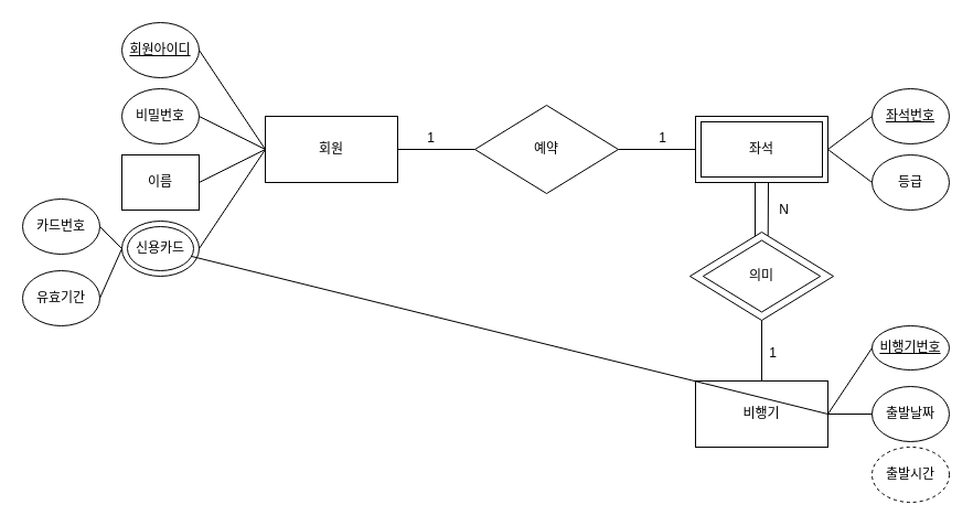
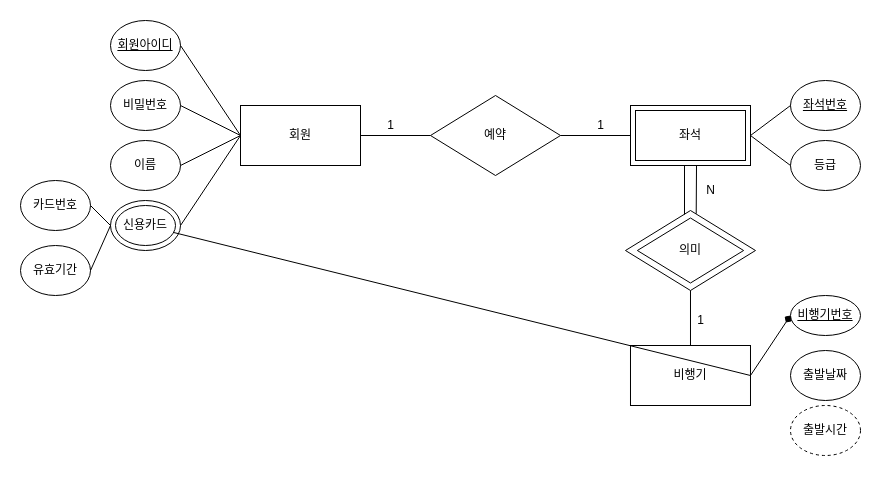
  <mxCell id="0" />
  <mxCell id="1" parent="0" />
  <mxCell id="2" value="&lt;u&gt;회원아이디&lt;/u&gt;" style="ellipse;whiteSpace=wrap;html=1;" vertex="1" parent="1"><mxGeometry x="110" y="20" width="70" height="50" as="geometry" /></mxCell>
  <mxCell id="3" value="비밀번호" style="ellipse;whiteSpace=wrap;html=1;" vertex="1" parent="1"><mxGeometry x="110" y="80" width="70" height="50" as="geometry" /></mxCell>
- <mxCell id="4" value="이름" style="whiteSpace=wrap;html=1;rounded=0;" vertex="1" parent="1"><mxGeometry x="110" y="140" width="70" height="50" as="geometry" /></mxCell>
+ <mxCell id="4" value="이름" style="ellipse;whiteSpace=wrap;html=1;" vertex="1" parent="1"><mxGeometry x="110" y="140" width="70" height="50" as="geometry" /></mxCell>
  <mxCell id="5" value="" style="ellipse;whiteSpace=wrap;html=1;" vertex="1" parent="1"><mxGeometry x="110" y="200" width="70" height="50" as="geometry" /></mxCell>
  <mxCell id="6" value="신용카드" style="ellipse;whiteSpace=wrap;html=1;" vertex="1" parent="1"><mxGeometry x="115" y="205" width="60" height="40" as="geometry" /></mxCell>
  <mxCell id="7" value="카드번호" style="ellipse;whiteSpace=wrap;html=1;" vertex="1" parent="1"><mxGeometry x="20" y="180" width="70" height="50" as="geometry" /></mxCell>
  <mxCell id="8" value="유효기간" style="ellipse;whiteSpace=wrap;html=1;" vertex="1" parent="1"><mxGeometry x="20" y="245" width="70" height="50" as="geometry" /></mxCell>
  <mxCell id="9" value="회원" style="rounded=0;whiteSpace=wrap;html=1;" vertex="1" parent="1"><mxGeometry x="240" y="105" width="120" height="60" as="geometry" /></mxCell>
  <mxCell id="10" value="예약" style="rhombus;whiteSpace=wrap;html=1;" vertex="1" parent="1"><mxGeometry x="430" y="95" width="130" height="80" as="geometry" /></mxCell>
  <mxCell id="11" value="회원" style="rounded=0;whiteSpace=wrap;html=1;" vertex="1" parent="1"><mxGeometry x="630" y="105" width="120" height="60" as="geometry" /></mxCell>
  <mxCell id="12" value="좌석" style="rounded=0;whiteSpace=wrap;html=1;" vertex="1" parent="1"><mxGeometry x="635" y="110" width="110" height="50" as="geometry" /></mxCell>
  <mxCell id="13" value="" style="rhombus;whiteSpace=wrap;html=1;" vertex="1" parent="1"><mxGeometry x="624.99" y="210" width="130" height="80" as="geometry" /></mxCell>
  <mxCell id="14" value="의미" style="rhombus;whiteSpace=wrap;html=1;" vertex="1" parent="1"><mxGeometry x="636.86" y="217.5" width="106.25" height="65" as="geometry" /></mxCell>
  <mxCell id="15" value="비행기" style="rounded=0;whiteSpace=wrap;html=1;" vertex="1" parent="1"><mxGeometry x="629.99" y="345" width="120" height="60" as="geometry" /></mxCell>
  <mxCell id="16" value="&lt;u&gt;좌석번호&lt;/u&gt;" style="ellipse;whiteSpace=wrap;html=1;" vertex="1" parent="1"><mxGeometry x="790" y="80" width="70" height="50" as="geometry" /></mxCell>
  <mxCell id="17" value="등급" style="ellipse;whiteSpace=wrap;html=1;" vertex="1" parent="1"><mxGeometry x="790" y="140" width="70" height="50" as="geometry" /></mxCell>
  <mxCell id="18" value="&lt;u&gt;비행기번호&lt;/u&gt;" style="ellipse;whiteSpace=wrap;html=1;" vertex="1" parent="1"><mxGeometry x="790" y="295" width="70" height="40" as="geometry" /></mxCell>
  <mxCell id="19" value="출발날짜" style="ellipse;whiteSpace=wrap;html=1;" vertex="1" parent="1"><mxGeometry x="790" y="350" width="70" height="50" as="geometry" /></mxCell>
  <mxCell id="20" value="출발시간" style="ellipse;whiteSpace=wrap;html=1;dashed=1;" vertex="1" parent="1"><mxGeometry x="790" y="405" width="70" height="50" as="geometry" /></mxCell>
  <mxCell id="21" value="" style="endArrow=none;html=1;exitX=1;exitY=0.5;exitDx=0;exitDy=0;entryX=0;entryY=0.5;entryDx=0;entryDy=0;" edge="1" parent="1" source="7" target="5"><mxGeometry width="50" height="50" relative="1" as="geometry"><mxPoint x="110" y="210" as="sourcePoint" /><mxPoint x="160" y="160" as="targetPoint" /></mxGeometry></mxCell>
  <mxCell id="22" value="" style="endArrow=none;html=1;exitX=1;exitY=0.5;exitDx=0;exitDy=0;entryX=0;entryY=0.5;entryDx=0;entryDy=0;" edge="1" parent="1" source="8" target="5"><mxGeometry width="50" height="50" relative="1" as="geometry"><mxPoint x="90" y="315" as="sourcePoint" /><mxPoint x="140" y="265" as="targetPoint" /></mxGeometry></mxCell>
  <mxCell id="23" value="" style="endArrow=none;html=1;exitX=1;exitY=0.5;exitDx=0;exitDy=0;entryX=0;entryY=0.5;entryDx=0;entryDy=0;" edge="1" parent="1" source="2" target="9"><mxGeometry width="50" height="50" relative="1" as="geometry"><mxPoint x="200" y="85" as="sourcePoint" /><mxPoint x="250" y="35" as="targetPoint" /></mxGeometry></mxCell>
  <mxCell id="24" value="" style="endArrow=none;html=1;exitX=1;exitY=0.5;exitDx=0;exitDy=0;entryX=0;entryY=0.5;entryDx=0;entryDy=0;" edge="1" parent="1" source="3" target="9"><mxGeometry width="50" height="50" relative="1" as="geometry"><mxPoint x="230" y="255" as="sourcePoint" /><mxPoint x="280" y="205" as="targetPoint" /></mxGeometry></mxCell>
  <mxCell id="25" value="" style="endArrow=none;html=1;exitX=1;exitY=0.5;exitDx=0;exitDy=0;entryX=0;entryY=0.5;entryDx=0;entryDy=0;" edge="1" parent="1" source="4" target="9"><mxGeometry width="50" height="50" relative="1" as="geometry"><mxPoint x="220" y="255" as="sourcePoint" /><mxPoint x="270" y="205" as="targetPoint" /></mxGeometry></mxCell>
  <mxCell id="26" value="" style="endArrow=none;html=1;exitX=1;exitY=0.5;exitDx=0;exitDy=0;entryX=0;entryY=0.5;entryDx=0;entryDy=0;" edge="1" parent="1" source="5" target="9"><mxGeometry width="50" height="50" relative="1" as="geometry"><mxPoint x="200" y="255" as="sourcePoint" /><mxPoint x="250" y="205" as="targetPoint" /></mxGeometry></mxCell>
  <mxCell id="27" value="" style="endArrow=none;html=1;exitX=1;exitY=0.5;exitDx=0;exitDy=0;entryX=0;entryY=0.5;entryDx=0;entryDy=0;" edge="1" parent="1" source="9" target="10"><mxGeometry width="50" height="50" relative="1" as="geometry"><mxPoint x="360" y="175" as="sourcePoint" /><mxPoint x="410" y="125" as="targetPoint" /></mxGeometry></mxCell>
  <mxCell id="28" value="" style="endArrow=none;html=1;exitX=1;exitY=0.5;exitDx=0;exitDy=0;entryX=0;entryY=0.5;entryDx=0;entryDy=0;" edge="1" parent="1" source="10" target="11"><mxGeometry width="50" height="50" relative="1" as="geometry"><mxPoint x="570" y="215" as="sourcePoint" /><mxPoint x="620" y="165" as="targetPoint" /></mxGeometry></mxCell>
  <mxCell id="29" value="" style="endArrow=none;html=1;exitX=1;exitY=0.5;exitDx=0;exitDy=0;entryX=0;entryY=0.5;entryDx=0;entryDy=0;" edge="1" parent="1" source="11" target="16"><mxGeometry width="50" height="50" relative="1" as="geometry"><mxPoint x="760" y="155" as="sourcePoint" /><mxPoint x="810" y="105" as="targetPoint" /></mxGeometry></mxCell>
  <mxCell id="30" value="" style="endArrow=none;html=1;exitX=1;exitY=0.5;exitDx=0;exitDy=0;entryX=0;entryY=0.5;entryDx=0;entryDy=0;" edge="1" parent="1" source="11" target="17"><mxGeometry width="50" height="50" relative="1" as="geometry"><mxPoint x="750" y="195" as="sourcePoint" /><mxPoint x="800" y="145" as="targetPoint" /></mxGeometry></mxCell>
  <mxCell id="31" value="" style="endArrow=none;html=1;entryX=0.5;entryY=1;entryDx=0;entryDy=0;exitX=0.454;exitY=0.05;exitDx=0;exitDy=0;exitPerimeter=0;" edge="1" parent="1" source="13"><mxGeometry width="50" height="50" relative="1" as="geometry"><mxPoint x="683.99" y="210" as="sourcePoint" /><mxPoint x="684" y="165" as="targetPoint" /></mxGeometry></mxCell>
  <mxCell id="32" value="" style="endArrow=none;html=1;entryX=0.5;entryY=1;entryDx=0;entryDy=0;exitX=0.5;exitY=0;exitDx=0;exitDy=0;" edge="1" parent="1" source="15" target="13"><mxGeometry width="50" height="50" relative="1" as="geometry"><mxPoint x="670" y="345" as="sourcePoint" /><mxPoint x="720" y="295" as="targetPoint" /></mxGeometry></mxCell>
- <mxCell id="33" value="" style="endArrow=none;html=1;exitX=1;exitY=0.5;exitDx=0;exitDy=0;entryX=0;entryY=0.5;entryDx=0;entryDy=0;" edge="1" parent="1" source="15" target="18"><mxGeometry width="50" height="50" relative="1" as="geometry"><mxPoint x="730" y="335" as="sourcePoint" /><mxPoint x="780" y="285" as="targetPoint" /></mxGeometry></mxCell>
- <mxCell id="34" value="" style="endArrow=none;html=1;entryX=0;entryY=0.5;entryDx=0;entryDy=0;" edge="1" parent="1" source="15" target="19"><mxGeometry width="50" height="50" relative="1" as="geometry"><mxPoint x="749.99" y="425" as="sourcePoint" /><mxPoint x="770" y="385" as="targetPoint" /></mxGeometry></mxCell>
+ <mxCell id="33" value="" style="endArrow=diamond;html=1;exitX=1;exitY=0.5;exitDx=0;exitDy=0;entryX=0;entryY=0.5;entryDx=0;entryDy=0;" edge="1" parent="1" source="15" target="18"><mxGeometry width="50" height="50" relative="1" as="geometry"><mxPoint x="730" y="335" as="sourcePoint" /><mxPoint x="780" y="285" as="targetPoint" /></mxGeometry></mxCell>
  <mxCell id="35" value="" style="endArrow=none;html=1;exitX=1;exitY=0.5;exitDx=0;exitDy=0;" edge="1" parent="1" source="15" target="6"><mxGeometry width="50" height="50" relative="1" as="geometry"><mxPoint x="720" y="475" as="sourcePoint" /><mxPoint x="770" y="425" as="targetPoint" /></mxGeometry></mxCell>
  <mxCell id="36" value="" style="endArrow=none;html=1;entryX=0.55;entryY=1;entryDx=0;entryDy=0;entryPerimeter=0;exitX=0.544;exitY=0.04;exitDx=0;exitDy=0;exitPerimeter=0;" edge="1" parent="1" source="13" target="11"><mxGeometry width="50" height="50" relative="1" as="geometry"><mxPoint x="696" y="205" as="sourcePoint" /><mxPoint x="696" y="175" as="targetPoint" /></mxGeometry></mxCell>
  <mxCell id="37" value="1" style="text;html=1;align=center;verticalAlign=middle;resizable=0;points=[];autosize=1;" vertex="1" parent="1"><mxGeometry x="380" y="115" width="20" height="20" as="geometry" /></mxCell>
  <mxCell id="38" value="1" style="text;html=1;align=center;verticalAlign=middle;resizable=0;points=[];autosize=1;" vertex="1" parent="1"><mxGeometry x="590" y="115" width="20" height="20" as="geometry" /></mxCell>
  <mxCell id="39" value="N&lt;br&gt;" style="text;html=1;align=center;verticalAlign=middle;resizable=0;points=[];autosize=1;" vertex="1" parent="1"><mxGeometry x="700" y="180" width="20" height="20" as="geometry" /></mxCell>
  <mxCell id="40" value="1" style="text;html=1;align=center;verticalAlign=middle;resizable=0;points=[];autosize=1;" vertex="1" parent="1"><mxGeometry x="690" y="310" width="20" height="20" as="geometry" /></mxCell>
